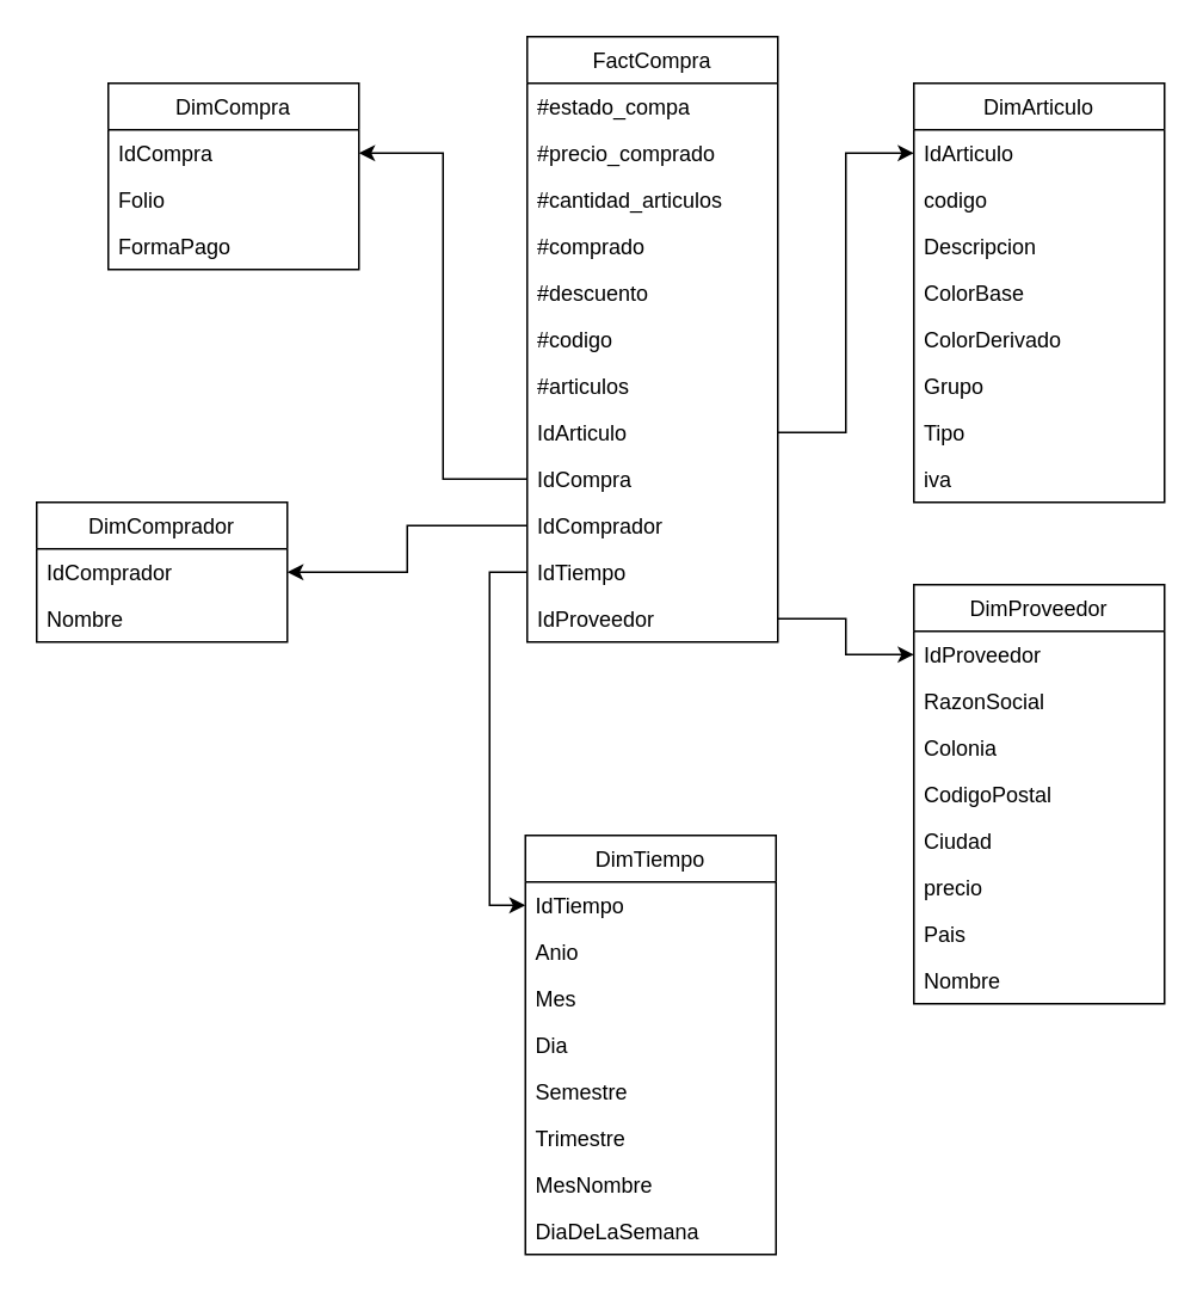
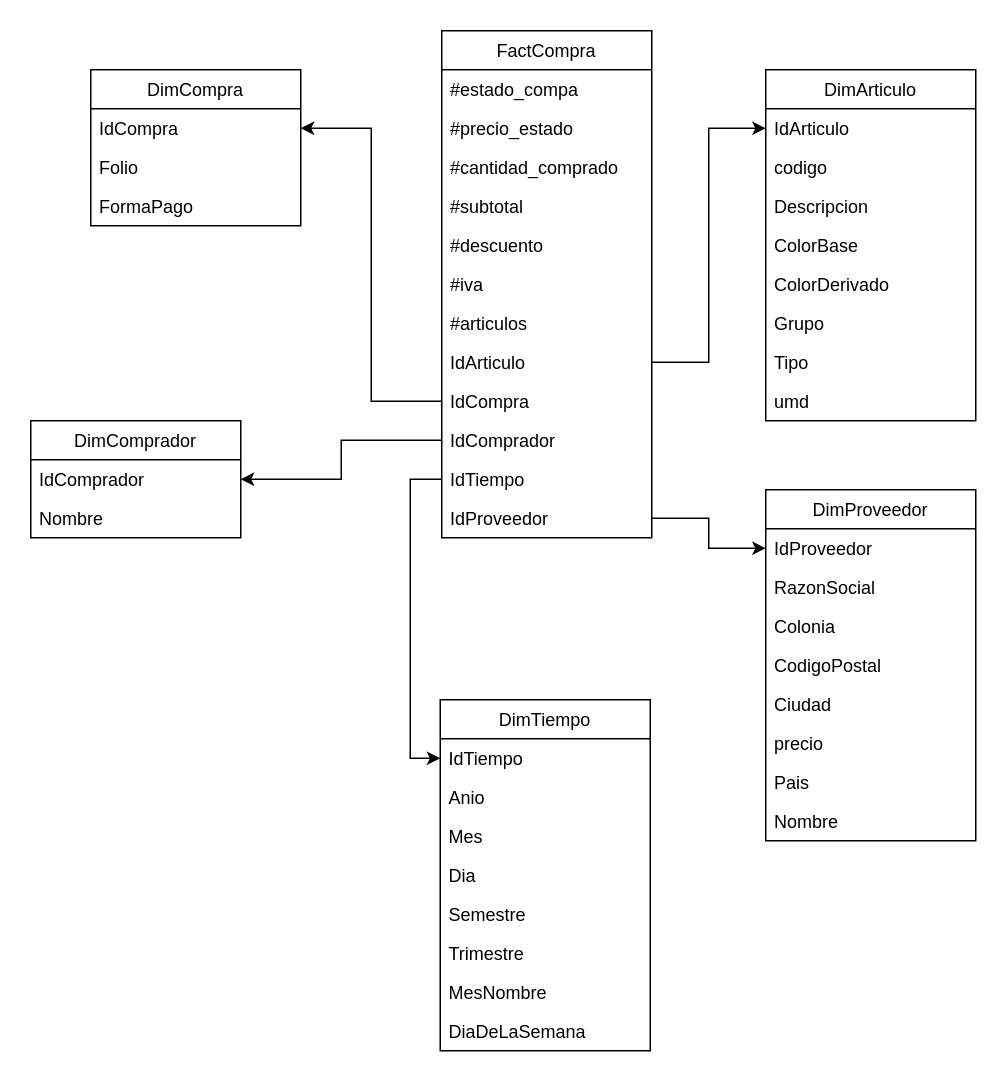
  <mxCell id="0" />
  <mxCell id="1" parent="0" />
  <mxCell id="2" value="FactCompra" style="swimlane;fontStyle=0;childLayout=stackLayout;horizontal=1;startSize=26;fillColor=none;horizontalStack=0;resizeParent=1;resizeParentMax=0;resizeLast=0;collapsible=1;marginBottom=0;" parent="1" vertex="1"><mxGeometry x="294" y="20" width="140" height="338" as="geometry" /></mxCell>
  <mxCell id="3" value="#estado_compa" style="text;strokeColor=none;fillColor=none;align=left;verticalAlign=top;spacingLeft=4;spacingRight=4;overflow=hidden;rotatable=0;points=[[0,0.5],[1,0.5]];portConstraint=eastwest;" parent="2" vertex="1"><mxGeometry y="26" width="140" height="26" as="geometry" /></mxCell>
- <mxCell id="4" value="#precio_comprado" style="text;strokeColor=none;fillColor=none;align=left;verticalAlign=top;spacingLeft=4;spacingRight=4;overflow=hidden;rotatable=0;points=[[0,0.5],[1,0.5]];portConstraint=eastwest;" parent="2" vertex="1"><mxGeometry y="52" width="140" height="26" as="geometry" /></mxCell>
- <mxCell id="5" value="#cantidad_articulos" style="text;strokeColor=none;fillColor=none;align=left;verticalAlign=top;spacingLeft=4;spacingRight=4;overflow=hidden;rotatable=0;points=[[0,0.5],[1,0.5]];portConstraint=eastwest;" parent="2" vertex="1"><mxGeometry y="78" width="140" height="26" as="geometry" /></mxCell>
- <mxCell id="6" value="#comprado" style="text;strokeColor=none;fillColor=none;align=left;verticalAlign=top;spacingLeft=4;spacingRight=4;overflow=hidden;rotatable=0;points=[[0,0.5],[1,0.5]];portConstraint=eastwest;" parent="2" vertex="1"><mxGeometry y="104" width="140" height="26" as="geometry" /></mxCell>
+ <mxCell id="4" value="#precio_estado" style="text;strokeColor=none;fillColor=none;align=left;verticalAlign=top;spacingLeft=4;spacingRight=4;overflow=hidden;rotatable=0;points=[[0,0.5],[1,0.5]];portConstraint=eastwest;" parent="2" vertex="1"><mxGeometry y="52" width="140" height="26" as="geometry" /></mxCell>
+ <mxCell id="5" value="#cantidad_comprado" style="text;strokeColor=none;fillColor=none;align=left;verticalAlign=top;spacingLeft=4;spacingRight=4;overflow=hidden;rotatable=0;points=[[0,0.5],[1,0.5]];portConstraint=eastwest;" parent="2" vertex="1"><mxGeometry y="78" width="140" height="26" as="geometry" /></mxCell>
+ <mxCell id="6" value="#subtotal" style="text;strokeColor=none;fillColor=none;align=left;verticalAlign=top;spacingLeft=4;spacingRight=4;overflow=hidden;rotatable=0;points=[[0,0.5],[1,0.5]];portConstraint=eastwest;" parent="2" vertex="1"><mxGeometry y="104" width="140" height="26" as="geometry" /></mxCell>
  <mxCell id="7" value="#descuento" style="text;strokeColor=none;fillColor=none;align=left;verticalAlign=top;spacingLeft=4;spacingRight=4;overflow=hidden;rotatable=0;points=[[0,0.5],[1,0.5]];portConstraint=eastwest;" parent="2" vertex="1"><mxGeometry y="130" width="140" height="26" as="geometry" /></mxCell>
- <mxCell id="8" value="#codigo" style="text;strokeColor=none;fillColor=none;align=left;verticalAlign=top;spacingLeft=4;spacingRight=4;overflow=hidden;rotatable=0;points=[[0,0.5],[1,0.5]];portConstraint=eastwest;" parent="2" vertex="1"><mxGeometry y="156" width="140" height="26" as="geometry" /></mxCell>
+ <mxCell id="8" value="#iva" style="text;strokeColor=none;fillColor=none;align=left;verticalAlign=top;spacingLeft=4;spacingRight=4;overflow=hidden;rotatable=0;points=[[0,0.5],[1,0.5]];portConstraint=eastwest;" parent="2" vertex="1"><mxGeometry y="156" width="140" height="26" as="geometry" /></mxCell>
  <mxCell id="9" value="#articulos" style="text;strokeColor=none;fillColor=none;align=left;verticalAlign=top;spacingLeft=4;spacingRight=4;overflow=hidden;rotatable=0;points=[[0,0.5],[1,0.5]];portConstraint=eastwest;" vertex="1" parent="2"><mxGeometry y="182" width="140" height="26" as="geometry" /></mxCell>
  <mxCell id="10" value="IdArticulo" style="text;strokeColor=none;fillColor=none;align=left;verticalAlign=top;spacingLeft=4;spacingRight=4;overflow=hidden;rotatable=0;points=[[0,0.5],[1,0.5]];portConstraint=eastwest;" parent="2" vertex="1"><mxGeometry y="208" width="140" height="26" as="geometry" /></mxCell>
  <mxCell id="11" value="IdCompra" style="text;strokeColor=none;fillColor=none;align=left;verticalAlign=top;spacingLeft=4;spacingRight=4;overflow=hidden;rotatable=0;points=[[0,0.5],[1,0.5]];portConstraint=eastwest;" parent="2" vertex="1"><mxGeometry y="234" width="140" height="26" as="geometry" /></mxCell>
  <mxCell id="12" value="IdComprador" style="text;strokeColor=none;fillColor=none;align=left;verticalAlign=top;spacingLeft=4;spacingRight=4;overflow=hidden;rotatable=0;points=[[0,0.5],[1,0.5]];portConstraint=eastwest;" parent="2" vertex="1"><mxGeometry y="260" width="140" height="26" as="geometry" /></mxCell>
  <mxCell id="13" value="IdTiempo" style="text;strokeColor=none;fillColor=none;align=left;verticalAlign=top;spacingLeft=4;spacingRight=4;overflow=hidden;rotatable=0;points=[[0,0.5],[1,0.5]];portConstraint=eastwest;" parent="2" vertex="1"><mxGeometry y="286" width="140" height="26" as="geometry" /></mxCell>
  <mxCell id="14" value="IdProveedor" style="text;strokeColor=none;fillColor=none;align=left;verticalAlign=top;spacingLeft=4;spacingRight=4;overflow=hidden;rotatable=0;points=[[0,0.5],[1,0.5]];portConstraint=eastwest;" parent="2" vertex="1"><mxGeometry y="312" width="140" height="26" as="geometry" /></mxCell>
  <mxCell id="15" value="DimArticulo" style="swimlane;fontStyle=0;childLayout=stackLayout;horizontal=1;startSize=26;fillColor=none;horizontalStack=0;resizeParent=1;resizeParentMax=0;resizeLast=0;collapsible=1;marginBottom=0;" parent="1" vertex="1"><mxGeometry x="510" y="46" width="140" height="234" as="geometry" /></mxCell>
  <mxCell id="16" value="IdArticulo" style="text;strokeColor=none;fillColor=none;align=left;verticalAlign=top;spacingLeft=4;spacingRight=4;overflow=hidden;rotatable=0;points=[[0,0.5],[1,0.5]];portConstraint=eastwest;" parent="15" vertex="1"><mxGeometry y="26" width="140" height="26" as="geometry" /></mxCell>
  <mxCell id="17" value="codigo" style="text;strokeColor=none;fillColor=none;align=left;verticalAlign=top;spacingLeft=4;spacingRight=4;overflow=hidden;rotatable=0;points=[[0,0.5],[1,0.5]];portConstraint=eastwest;" parent="15" vertex="1"><mxGeometry y="52" width="140" height="26" as="geometry" /></mxCell>
  <mxCell id="18" value="Descripcion" style="text;strokeColor=none;fillColor=none;align=left;verticalAlign=top;spacingLeft=4;spacingRight=4;overflow=hidden;rotatable=0;points=[[0,0.5],[1,0.5]];portConstraint=eastwest;" parent="15" vertex="1"><mxGeometry y="78" width="140" height="26" as="geometry" /></mxCell>
  <mxCell id="19" value="ColorBase" style="text;strokeColor=none;fillColor=none;align=left;verticalAlign=top;spacingLeft=4;spacingRight=4;overflow=hidden;rotatable=0;points=[[0,0.5],[1,0.5]];portConstraint=eastwest;" parent="15" vertex="1"><mxGeometry y="104" width="140" height="26" as="geometry" /></mxCell>
  <mxCell id="20" value="ColorDerivado" style="text;strokeColor=none;fillColor=none;align=left;verticalAlign=top;spacingLeft=4;spacingRight=4;overflow=hidden;rotatable=0;points=[[0,0.5],[1,0.5]];portConstraint=eastwest;" parent="15" vertex="1"><mxGeometry y="130" width="140" height="26" as="geometry" /></mxCell>
  <mxCell id="21" value="Grupo" style="text;strokeColor=none;fillColor=none;align=left;verticalAlign=top;spacingLeft=4;spacingRight=4;overflow=hidden;rotatable=0;points=[[0,0.5],[1,0.5]];portConstraint=eastwest;" parent="15" vertex="1"><mxGeometry y="156" width="140" height="26" as="geometry" /></mxCell>
  <mxCell id="22" value="Tipo" style="text;strokeColor=none;fillColor=none;align=left;verticalAlign=top;spacingLeft=4;spacingRight=4;overflow=hidden;rotatable=0;points=[[0,0.5],[1,0.5]];portConstraint=eastwest;" parent="15" vertex="1"><mxGeometry y="182" width="140" height="26" as="geometry" /></mxCell>
- <mxCell id="23" value="iva" style="text;strokeColor=none;fillColor=none;align=left;verticalAlign=top;spacingLeft=4;spacingRight=4;overflow=hidden;rotatable=0;points=[[0,0.5],[1,0.5]];portConstraint=eastwest;" parent="15" vertex="1"><mxGeometry y="208" width="140" height="26" as="geometry" /></mxCell>
+ <mxCell id="23" value="umd" style="text;strokeColor=none;fillColor=none;align=left;verticalAlign=top;spacingLeft=4;spacingRight=4;overflow=hidden;rotatable=0;points=[[0,0.5],[1,0.5]];portConstraint=eastwest;" parent="15" vertex="1"><mxGeometry y="208" width="140" height="26" as="geometry" /></mxCell>
  <mxCell id="24" value="DimCompra" style="swimlane;fontStyle=0;childLayout=stackLayout;horizontal=1;startSize=26;fillColor=none;horizontalStack=0;resizeParent=1;resizeParentMax=0;resizeLast=0;collapsible=1;marginBottom=0;" parent="1" vertex="1"><mxGeometry x="60" y="46" width="140" height="104" as="geometry" /></mxCell>
  <mxCell id="25" value="IdCompra" style="text;strokeColor=none;fillColor=none;align=left;verticalAlign=top;spacingLeft=4;spacingRight=4;overflow=hidden;rotatable=0;points=[[0,0.5],[1,0.5]];portConstraint=eastwest;" parent="24" vertex="1"><mxGeometry y="26" width="140" height="26" as="geometry" /></mxCell>
  <mxCell id="26" value="Folio" style="text;strokeColor=none;fillColor=none;align=left;verticalAlign=top;spacingLeft=4;spacingRight=4;overflow=hidden;rotatable=0;points=[[0,0.5],[1,0.5]];portConstraint=eastwest;" parent="24" vertex="1"><mxGeometry y="52" width="140" height="26" as="geometry" /></mxCell>
  <mxCell id="27" value="FormaPago" style="text;strokeColor=none;fillColor=none;align=left;verticalAlign=top;spacingLeft=4;spacingRight=4;overflow=hidden;rotatable=0;points=[[0,0.5],[1,0.5]];portConstraint=eastwest;" parent="24" vertex="1"><mxGeometry y="78" width="140" height="26" as="geometry" /></mxCell>
  <mxCell id="28" value="DimTiempo" style="swimlane;fontStyle=0;childLayout=stackLayout;horizontal=1;startSize=26;fillColor=none;horizontalStack=0;resizeParent=1;resizeParentMax=0;resizeLast=0;collapsible=1;marginBottom=0;" parent="1" vertex="1"><mxGeometry x="293" y="466" width="140" height="234" as="geometry" /></mxCell>
  <mxCell id="29" value="IdTiempo" style="text;strokeColor=none;fillColor=none;align=left;verticalAlign=top;spacingLeft=4;spacingRight=4;overflow=hidden;rotatable=0;points=[[0,0.5],[1,0.5]];portConstraint=eastwest;" parent="28" vertex="1"><mxGeometry y="26" width="140" height="26" as="geometry" /></mxCell>
  <mxCell id="30" value="Anio" style="text;strokeColor=none;fillColor=none;align=left;verticalAlign=top;spacingLeft=4;spacingRight=4;overflow=hidden;rotatable=0;points=[[0,0.5],[1,0.5]];portConstraint=eastwest;" parent="28" vertex="1"><mxGeometry y="52" width="140" height="26" as="geometry" /></mxCell>
  <mxCell id="31" value="Mes" style="text;strokeColor=none;fillColor=none;align=left;verticalAlign=top;spacingLeft=4;spacingRight=4;overflow=hidden;rotatable=0;points=[[0,0.5],[1,0.5]];portConstraint=eastwest;" parent="28" vertex="1"><mxGeometry y="78" width="140" height="26" as="geometry" /></mxCell>
  <mxCell id="32" value="Dia" style="text;strokeColor=none;fillColor=none;align=left;verticalAlign=top;spacingLeft=4;spacingRight=4;overflow=hidden;rotatable=0;points=[[0,0.5],[1,0.5]];portConstraint=eastwest;" parent="28" vertex="1"><mxGeometry y="104" width="140" height="26" as="geometry" /></mxCell>
  <mxCell id="33" value="Semestre" style="text;strokeColor=none;fillColor=none;align=left;verticalAlign=top;spacingLeft=4;spacingRight=4;overflow=hidden;rotatable=0;points=[[0,0.5],[1,0.5]];portConstraint=eastwest;" parent="28" vertex="1"><mxGeometry y="130" width="140" height="26" as="geometry" /></mxCell>
  <mxCell id="34" value="Trimestre" style="text;strokeColor=none;fillColor=none;align=left;verticalAlign=top;spacingLeft=4;spacingRight=4;overflow=hidden;rotatable=0;points=[[0,0.5],[1,0.5]];portConstraint=eastwest;" parent="28" vertex="1"><mxGeometry y="156" width="140" height="26" as="geometry" /></mxCell>
  <mxCell id="35" value="MesNombre" style="text;strokeColor=none;fillColor=none;align=left;verticalAlign=top;spacingLeft=4;spacingRight=4;overflow=hidden;rotatable=0;points=[[0,0.5],[1,0.5]];portConstraint=eastwest;" parent="28" vertex="1"><mxGeometry y="182" width="140" height="26" as="geometry" /></mxCell>
  <mxCell id="36" value="DiaDeLaSemana" style="text;strokeColor=none;fillColor=none;align=left;verticalAlign=top;spacingLeft=4;spacingRight=4;overflow=hidden;rotatable=0;points=[[0,0.5],[1,0.5]];portConstraint=eastwest;" parent="28" vertex="1"><mxGeometry y="208" width="140" height="26" as="geometry" /></mxCell>
  <mxCell id="37" style="edgeStyle=orthogonalEdgeStyle;rounded=0;orthogonalLoop=1;jettySize=auto;html=1;exitX=1;exitY=0.5;exitDx=0;exitDy=0;entryX=0;entryY=0.5;entryDx=0;entryDy=0;" parent="1" source="10" target="16" edge="1"><mxGeometry relative="1" as="geometry" /></mxCell>
  <mxCell id="38" style="edgeStyle=orthogonalEdgeStyle;rounded=0;orthogonalLoop=1;jettySize=auto;html=1;exitX=0;exitY=0.5;exitDx=0;exitDy=0;entryX=1;entryY=0.5;entryDx=0;entryDy=0;" parent="1" source="11" target="25" edge="1"><mxGeometry relative="1" as="geometry" /></mxCell>
  <mxCell id="39" style="edgeStyle=orthogonalEdgeStyle;rounded=0;orthogonalLoop=1;jettySize=auto;html=1;exitX=0;exitY=0.5;exitDx=0;exitDy=0;entryX=0;entryY=0.5;entryDx=0;entryDy=0;" parent="1" source="13" target="29" edge="1"><mxGeometry relative="1" as="geometry" /></mxCell>
  <mxCell id="40" value="DimComprador" style="swimlane;fontStyle=0;childLayout=stackLayout;horizontal=1;startSize=26;fillColor=none;horizontalStack=0;resizeParent=1;resizeParentMax=0;resizeLast=0;collapsible=1;marginBottom=0;" parent="1" vertex="1"><mxGeometry x="20" y="280" width="140" height="78" as="geometry" /></mxCell>
  <mxCell id="41" value="IdComprador" style="text;strokeColor=none;fillColor=none;align=left;verticalAlign=top;spacingLeft=4;spacingRight=4;overflow=hidden;rotatable=0;points=[[0,0.5],[1,0.5]];portConstraint=eastwest;" parent="40" vertex="1"><mxGeometry y="26" width="140" height="26" as="geometry" /></mxCell>
  <mxCell id="42" value="Nombre" style="text;strokeColor=none;fillColor=none;align=left;verticalAlign=top;spacingLeft=4;spacingRight=4;overflow=hidden;rotatable=0;points=[[0,0.5],[1,0.5]];portConstraint=eastwest;" parent="40" vertex="1"><mxGeometry y="52" width="140" height="26" as="geometry" /></mxCell>
  <mxCell id="43" style="edgeStyle=orthogonalEdgeStyle;rounded=0;orthogonalLoop=1;jettySize=auto;html=1;exitX=0;exitY=0.5;exitDx=0;exitDy=0;entryX=1;entryY=0.5;entryDx=0;entryDy=0;" parent="1" source="12" target="41" edge="1"><mxGeometry relative="1" as="geometry" /></mxCell>
  <mxCell id="44" value="DimProveedor" style="swimlane;fontStyle=0;childLayout=stackLayout;horizontal=1;startSize=26;fillColor=none;horizontalStack=0;resizeParent=1;resizeParentMax=0;resizeLast=0;collapsible=1;marginBottom=0;" parent="1" vertex="1"><mxGeometry x="510" y="326" width="140" height="234" as="geometry" /></mxCell>
  <mxCell id="45" value="IdProveedor" style="text;strokeColor=none;fillColor=none;align=left;verticalAlign=top;spacingLeft=4;spacingRight=4;overflow=hidden;rotatable=0;points=[[0,0.5],[1,0.5]];portConstraint=eastwest;" parent="44" vertex="1"><mxGeometry y="26" width="140" height="26" as="geometry" /></mxCell>
  <mxCell id="46" value="RazonSocial" style="text;strokeColor=none;fillColor=none;align=left;verticalAlign=top;spacingLeft=4;spacingRight=4;overflow=hidden;rotatable=0;points=[[0,0.5],[1,0.5]];portConstraint=eastwest;" parent="44" vertex="1"><mxGeometry y="52" width="140" height="26" as="geometry" /></mxCell>
  <mxCell id="47" value="Colonia" style="text;strokeColor=none;fillColor=none;align=left;verticalAlign=top;spacingLeft=4;spacingRight=4;overflow=hidden;rotatable=0;points=[[0,0.5],[1,0.5]];portConstraint=eastwest;" parent="44" vertex="1"><mxGeometry y="78" width="140" height="26" as="geometry" /></mxCell>
  <mxCell id="48" value="CodigoPostal" style="text;strokeColor=none;fillColor=none;align=left;verticalAlign=top;spacingLeft=4;spacingRight=4;overflow=hidden;rotatable=0;points=[[0,0.5],[1,0.5]];portConstraint=eastwest;" vertex="1" parent="44"><mxGeometry y="104" width="140" height="26" as="geometry" /></mxCell>
  <mxCell id="49" value="Ciudad" style="text;strokeColor=none;fillColor=none;align=left;verticalAlign=top;spacingLeft=4;spacingRight=4;overflow=hidden;rotatable=0;points=[[0,0.5],[1,0.5]];portConstraint=eastwest;" parent="44" vertex="1"><mxGeometry y="130" width="140" height="26" as="geometry" /></mxCell>
  <mxCell id="50" value="precio" style="text;strokeColor=none;fillColor=none;align=left;verticalAlign=top;spacingLeft=4;spacingRight=4;overflow=hidden;rotatable=0;points=[[0,0.5],[1,0.5]];portConstraint=eastwest;" parent="44" vertex="1"><mxGeometry y="156" width="140" height="26" as="geometry" /></mxCell>
  <mxCell id="51" value="Pais" style="text;strokeColor=none;fillColor=none;align=left;verticalAlign=top;spacingLeft=4;spacingRight=4;overflow=hidden;rotatable=0;points=[[0,0.5],[1,0.5]];portConstraint=eastwest;" parent="44" vertex="1"><mxGeometry y="182" width="140" height="26" as="geometry" /></mxCell>
  <mxCell id="52" value="Nombre" style="text;strokeColor=none;fillColor=none;align=left;verticalAlign=top;spacingLeft=4;spacingRight=4;overflow=hidden;rotatable=0;points=[[0,0.5],[1,0.5]];portConstraint=eastwest;" parent="44" vertex="1"><mxGeometry y="208" width="140" height="26" as="geometry" /></mxCell>
  <mxCell id="53" style="edgeStyle=orthogonalEdgeStyle;rounded=0;orthogonalLoop=1;jettySize=auto;html=1;exitX=1;exitY=0.5;exitDx=0;exitDy=0;entryX=0;entryY=0.5;entryDx=0;entryDy=0;" parent="1" source="14" target="45" edge="1"><mxGeometry relative="1" as="geometry" /></mxCell>
